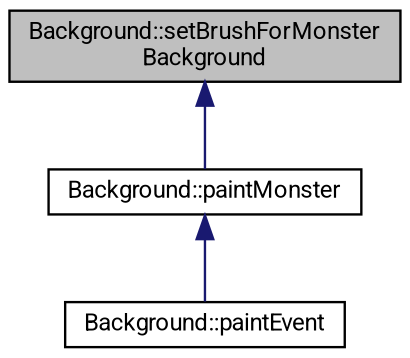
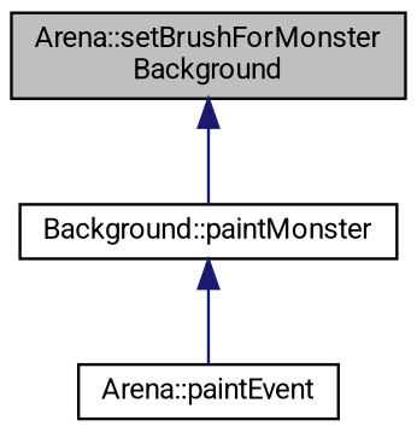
  digraph {
    fontname=Roboto
    rankdir=TB
    node [color=black fontname=Roboto fontsize=10 shape=record]
    edge [color=midnightblue dir=back fontname=Roboto fontsize=10 labelfontname=Helvetica labelfontsize=10 style=solid]
-   n1 [fillcolor=grey75 fontcolor=black height=0.2 label="Background::setBrushForMonster\lBackground" style=filled width=0.4]
+   n1 [fillcolor=grey75 fontcolor=black height=0.2 label="Arena::setBrushForMonster\lBackground" style=filled width=0.4]
    n2 [height=0.2 label="Background::paintMonster" width=0.4]
-   n3 [height=0.2 label="Background::paintEvent" width=0.4]
+   n3 [height=0.2 label="Arena::paintEvent" width=0.4]
    n1 -> n2
    n2 -> n3
  }
